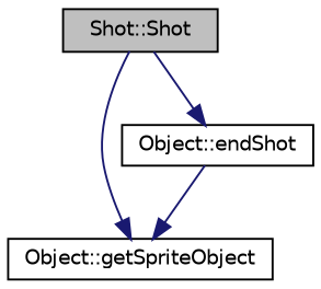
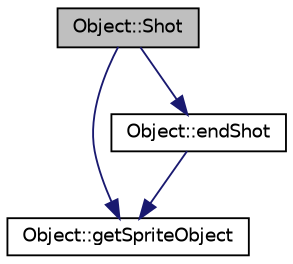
  digraph {
    rankdir=TB
    node [color=black fillcolor=white fontname=Helvetica fontsize=10 shape=record style=filled]
    edge [color=midnightblue fontname=Helvetica fontsize=10 labelfontname=Helvetica labelfontsize=10 style=solid]
-   n1 [fillcolor=grey75 fontcolor=black height=0.2 label="Shot::Shot" width=0.4]
+   n1 [fillcolor=grey75 fontcolor=black height=0.2 label="Object::Shot" width=0.4]
    n2 [height=0.2 label="Object::getSpriteObject" width=0.4]
    n3 [height=0.2 label="Object::endShot" width=0.4]
    n1 -> n2
    n1 -> n3
    n3 -> n2
  }
